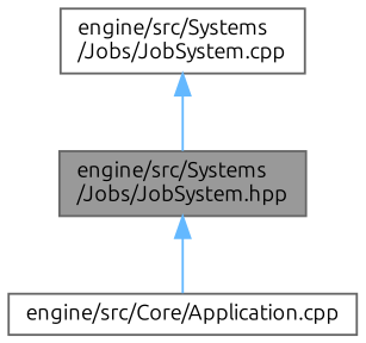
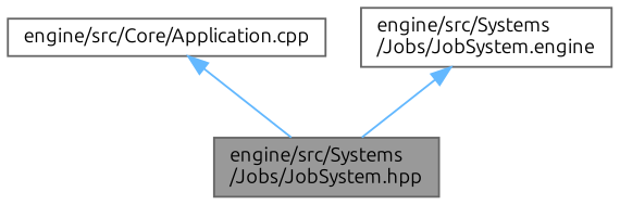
  digraph {
    fontname=Ubuntu
    node [color=grey40 fillcolor=white fontname=Ubuntu fontsize=10 shape=box style=filled]
    edge [color=steelblue1 dir=back fontname=Ubuntu fontsize=10 labelfontname=Helvetica labelfontsize=10 style=solid]
    n1 [color=gray40 fillcolor=grey60 fontcolor=black height=0.2 label="engine/src/Systems\l/Jobs/JobSystem.hpp" width=0.4]
    n2 [height=0.2 label="engine/src/Core/Application.cpp" width=0.4]
-   n3 [height=0.2 label="engine/src/Systems\l/Jobs/JobSystem.cpp" width=0.4]
-   n1 -> n2
+   n3 [height=0.2 label="engine/src/Systems\l/Jobs/JobSystem.engine" width=0.4]
+   n2 -> n1
    n3 -> n1
  }
